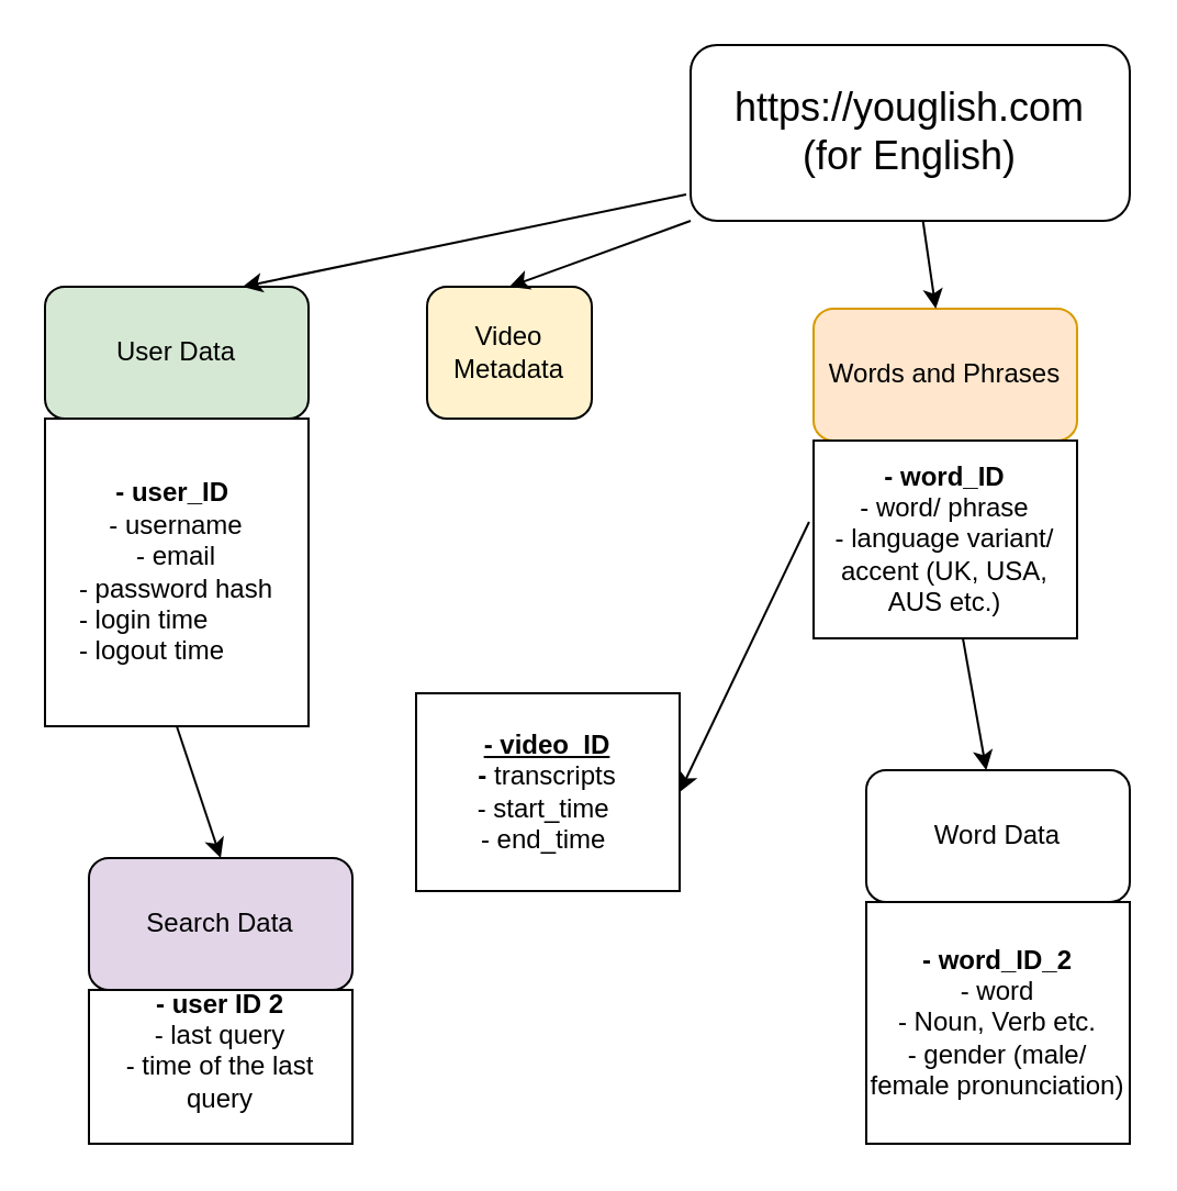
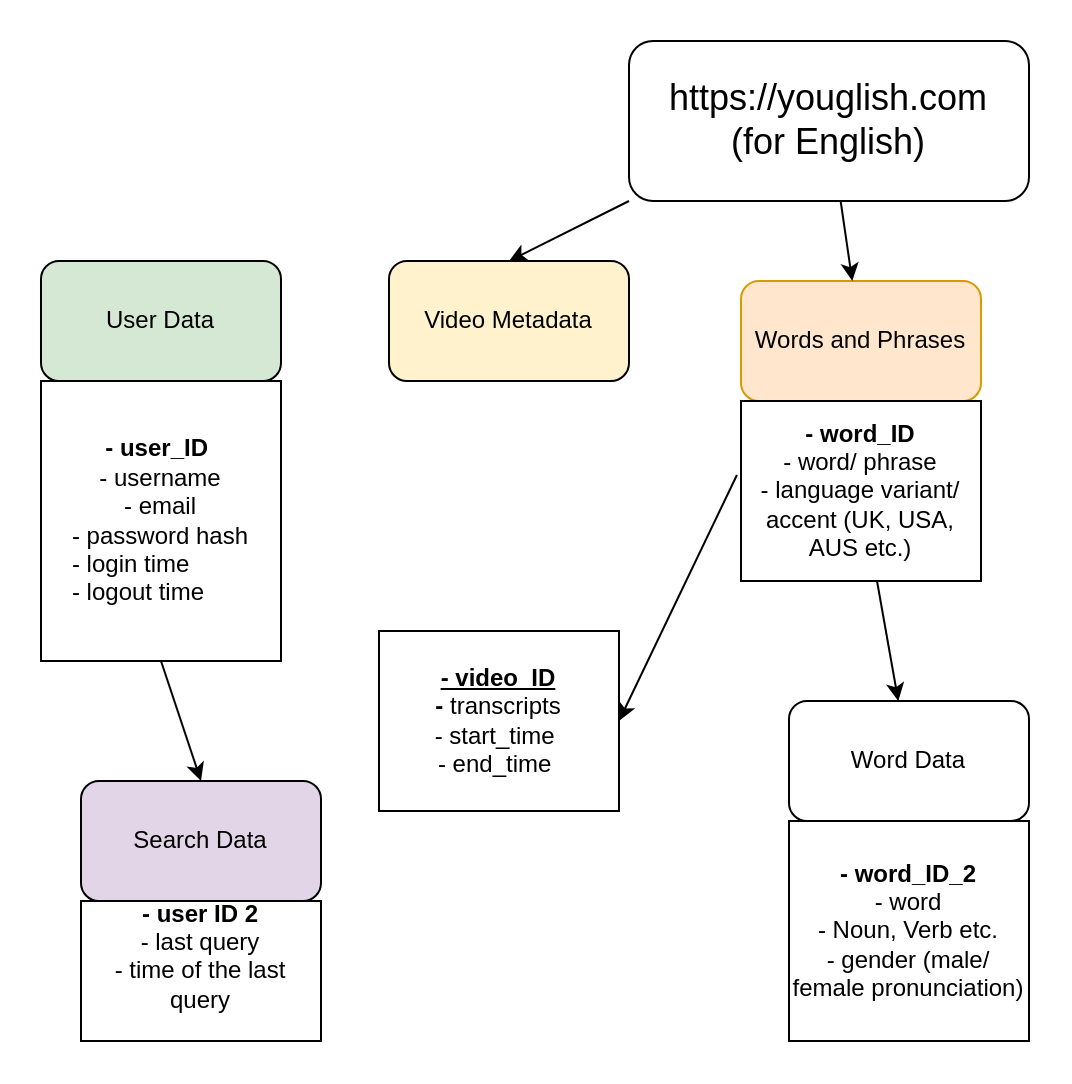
  <mxCell id="0" />
  <mxCell id="1" parent="0" />
  <mxCell id="2" value="&lt;font style=&quot;font-size: 18px;&quot;&gt;https://youglish.com&lt;/font&gt;&lt;div&gt;&lt;font style=&quot;font-size: 18px;&quot;&gt;(for English)&lt;/font&gt;&lt;/div&gt;" style="rounded=1;whiteSpace=wrap;html=1;" vertex="1" parent="1"><mxGeometry x="314" y="20" width="200" height="80" as="geometry" /></mxCell>
  <mxCell id="3" value="User Data" style="rounded=1;whiteSpace=wrap;html=1;fillColor=light-dark(#D5E8D4,var(--ge-dark-color, #121212));" vertex="1" parent="1"><mxGeometry x="20" y="130" width="120" height="60" as="geometry" /></mxCell>
  <mxCell id="4" value="&lt;b&gt;- user_ID&amp;nbsp;&lt;/b&gt;&lt;div&gt;- username&lt;/div&gt;&lt;div&gt;- email&lt;/div&gt;&lt;div style=&quot;text-align: left;&quot;&gt;- password hash&lt;/div&gt;&lt;div style=&quot;text-align: left;&quot;&gt;- login time&lt;/div&gt;&lt;div style=&quot;text-align: left;&quot;&gt;- logout time&lt;/div&gt;" style="rounded=0;whiteSpace=wrap;html=1;" vertex="1" parent="1"><mxGeometry x="20" y="190" width="120" height="140" as="geometry" /></mxCell>
- <mxCell id="5" value="Video Metadata" style="rounded=1;whiteSpace=wrap;html=1;fillColor=light-dark(#FFF2CC,var(--ge-dark-color, #121212));" vertex="1" parent="1"><mxGeometry x="194" y="130" width="75" height="60" as="geometry" /></mxCell>
+ <mxCell id="5" value="Video Metadata" style="rounded=1;whiteSpace=wrap;html=1;fillColor=light-dark(#FFF2CC,var(--ge-dark-color, #121212));" vertex="1" parent="1"><mxGeometry x="194" y="130" width="120" height="60" as="geometry" /></mxCell>
  <mxCell id="6" value="&lt;b&gt;&lt;u&gt;- video_ID&lt;/u&gt;&lt;/b&gt;&lt;div&gt;&lt;b&gt;- &lt;/b&gt;transcripts&lt;br&gt;&lt;div&gt;- start_time&amp;nbsp;&lt;/div&gt;&lt;div&gt;- end_time&amp;nbsp;&lt;br&gt;&lt;/div&gt;&lt;/div&gt;" style="rounded=0;whiteSpace=wrap;html=1;" vertex="1" parent="1"><mxGeometry x="189" y="315" width="120" height="90" as="geometry" /></mxCell>
  <mxCell id="7" value="Words and Phrases" style="rounded=1;whiteSpace=wrap;html=1;fillColor=#ffe6cc;strokeColor=#d79b00;" vertex="1" parent="1"><mxGeometry x="370" y="140" width="120" height="60" as="geometry" /></mxCell>
  <mxCell id="8" value="Search Data" style="rounded=1;whiteSpace=wrap;html=1;fillColor=light-dark(#E1D5E7,var(--ge-dark-color, #121212));" vertex="1" parent="1"><mxGeometry x="40" y="390" width="120" height="60" as="geometry" /></mxCell>
  <mxCell id="9" value="&lt;b&gt;- word_ID&lt;/b&gt;&lt;div&gt;- word/ phrase&lt;br&gt;&lt;div&gt;- language variant/ accent (UK, USA, AUS etc.)&lt;/div&gt;&lt;/div&gt;" style="rounded=0;whiteSpace=wrap;html=1;" vertex="1" parent="1"><mxGeometry x="370" y="200" width="120" height="90" as="geometry" /></mxCell>
  <mxCell id="10" value="&lt;div&gt;&lt;b&gt;- user ID 2&lt;/b&gt;&lt;/div&gt;- last query&lt;div&gt;- time of the last query&lt;br&gt;&lt;div&gt;&lt;div&gt;&lt;div&gt;&lt;br&gt;&lt;/div&gt;&lt;/div&gt;&lt;/div&gt;&lt;/div&gt;" style="rounded=0;whiteSpace=wrap;html=1;" vertex="1" parent="1"><mxGeometry x="40" y="450" width="120" height="70" as="geometry" /></mxCell>
- <mxCell id="11" value="" style="endArrow=classic;html=1;rounded=0;entryX=0.75;entryY=0;entryDx=0;entryDy=0;exitX=-0.01;exitY=0.85;exitDx=0;exitDy=0;exitPerimeter=0;" edge="1" parent="1" source="2" target="3"><mxGeometry width="50" height="50" relative="1" as="geometry"><mxPoint x="310" y="60" as="sourcePoint" /><mxPoint x="140" y="40" as="targetPoint" /></mxGeometry></mxCell>
  <mxCell id="12" value="" style="endArrow=classic;html=1;rounded=0;entryX=0.5;entryY=0;entryDx=0;entryDy=0;" edge="1" parent="1" target="5"><mxGeometry width="50" height="50" relative="1" as="geometry"><mxPoint x="314" y="100" as="sourcePoint" /><mxPoint x="440" y="280" as="targetPoint" /></mxGeometry></mxCell>
  <mxCell id="13" value="" style="endArrow=classic;html=1;rounded=0;" edge="1" parent="1" source="2" target="7"><mxGeometry width="50" height="50" relative="1" as="geometry"><mxPoint x="390" y="330" as="sourcePoint" /><mxPoint x="440" y="280" as="targetPoint" /></mxGeometry></mxCell>
  <mxCell id="14" value="" style="endArrow=classic;html=1;rounded=0;exitX=0.5;exitY=1;exitDx=0;exitDy=0;entryX=0.5;entryY=0;entryDx=0;entryDy=0;" edge="1" parent="1" source="4" target="8"><mxGeometry width="50" height="50" relative="1" as="geometry"><mxPoint x="390" y="330" as="sourcePoint" /><mxPoint x="440" y="280" as="targetPoint" /></mxGeometry></mxCell>
  <mxCell id="15" value="Word Data" style="rounded=1;whiteSpace=wrap;html=1;" vertex="1" parent="1"><mxGeometry x="394" y="350" width="120" height="60" as="geometry" /></mxCell>
  <mxCell id="16" value="&lt;div&gt;&lt;b&gt;- word_ID_2&lt;/b&gt;&lt;/div&gt;&lt;div&gt;- word&lt;/div&gt;- Noun, Verb etc.&lt;div&gt;- gender (male/ female pronunciation)&lt;/div&gt;" style="rounded=0;whiteSpace=wrap;html=1;" vertex="1" parent="1"><mxGeometry x="394" y="410" width="120" height="110" as="geometry" /></mxCell>
  <mxCell id="17" style="edgeStyle=orthogonalEdgeStyle;rounded=0;orthogonalLoop=1;jettySize=auto;html=1;exitX=0.5;exitY=1;exitDx=0;exitDy=0;" edge="1" parent="1" source="10" target="10"><mxGeometry relative="1" as="geometry" /></mxCell>
  <mxCell id="18" style="edgeStyle=orthogonalEdgeStyle;rounded=0;orthogonalLoop=1;jettySize=auto;html=1;exitX=0.5;exitY=1;exitDx=0;exitDy=0;" edge="1" parent="1" source="4" target="4"><mxGeometry relative="1" as="geometry" /></mxCell>
  <mxCell id="19" style="edgeStyle=orthogonalEdgeStyle;rounded=0;orthogonalLoop=1;jettySize=auto;html=1;exitX=0.5;exitY=1;exitDx=0;exitDy=0;" edge="1" parent="1" source="6" target="6"><mxGeometry relative="1" as="geometry" /></mxCell>
  <mxCell id="20" value="" style="endArrow=classic;html=1;rounded=0;" edge="1" parent="1" source="9" target="15"><mxGeometry width="50" height="50" relative="1" as="geometry"><mxPoint x="90" y="340" as="sourcePoint" /><mxPoint x="110" y="400" as="targetPoint" /></mxGeometry></mxCell>
  <mxCell id="21" value="" style="endArrow=classic;html=1;rounded=0;entryX=1;entryY=0.5;entryDx=0;entryDy=0;exitX=-0.017;exitY=0.411;exitDx=0;exitDy=0;exitPerimeter=0;" edge="1" parent="1" source="9" target="6"><mxGeometry width="50" height="50" relative="1" as="geometry"><mxPoint x="360" y="235" as="sourcePoint" /><mxPoint x="110" y="400" as="targetPoint" /></mxGeometry></mxCell>
